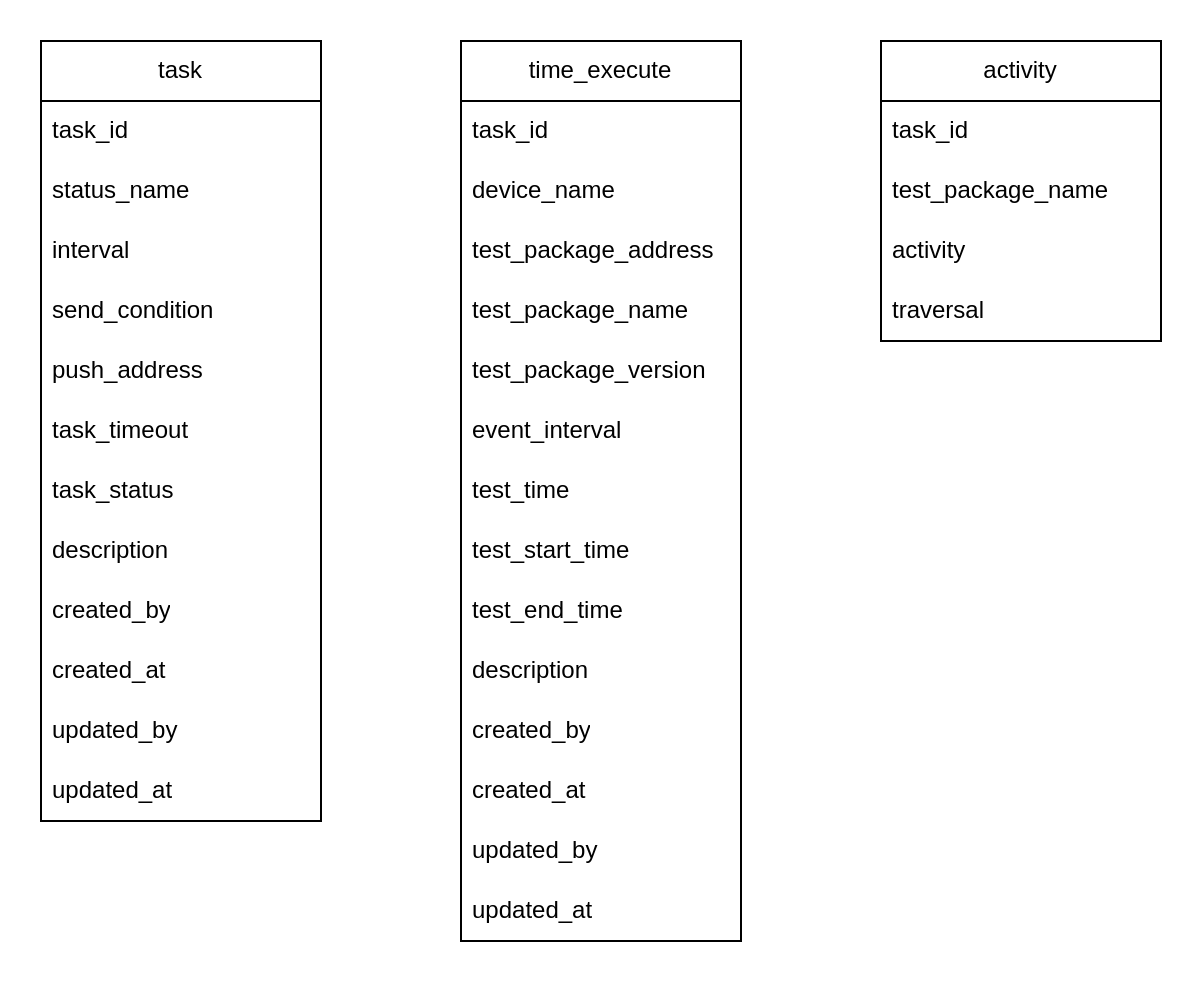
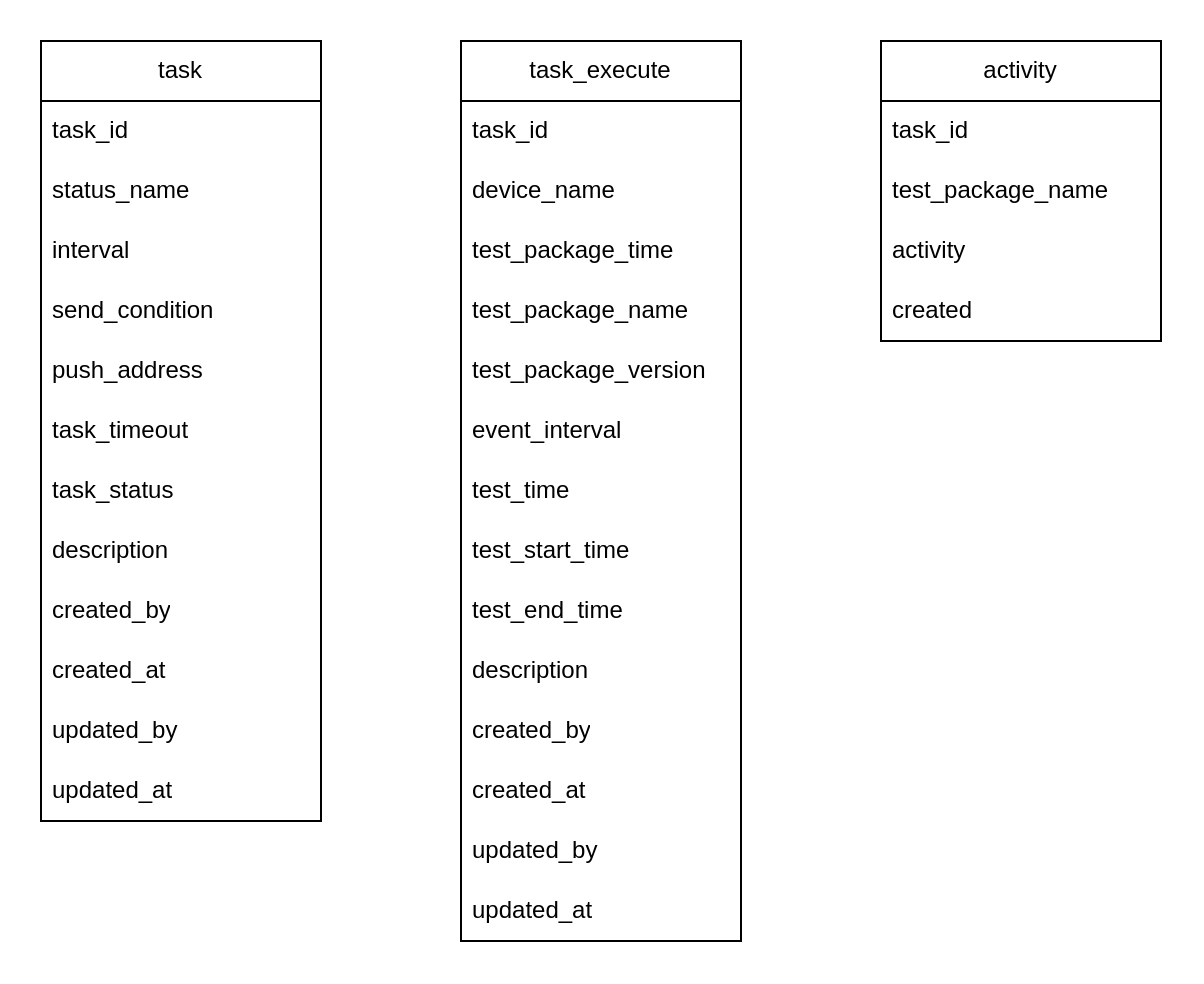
  <mxCell id="0" />
  <mxCell id="1" parent="0" />
  <mxCell id="2" value="task" style="swimlane;fontStyle=0;childLayout=stackLayout;horizontal=1;startSize=30;horizontalStack=0;resizeParent=1;resizeParentMax=0;resizeLast=0;collapsible=1;marginBottom=0;whiteSpace=wrap;html=1;" vertex="1" parent="1"><mxGeometry x="20" y="20" width="140" height="390" as="geometry" /></mxCell>
  <mxCell id="3" value="task_id" style="text;strokeColor=none;fillColor=none;align=left;verticalAlign=middle;spacingLeft=4;spacingRight=4;overflow=hidden;points=[[0,0.5],[1,0.5]];portConstraint=eastwest;rotatable=0;whiteSpace=wrap;html=1;" vertex="1" parent="2"><mxGeometry y="30" width="140" height="30" as="geometry" /></mxCell>
  <mxCell id="4" value="status_name" style="text;strokeColor=none;fillColor=none;align=left;verticalAlign=middle;spacingLeft=4;spacingRight=4;overflow=hidden;points=[[0,0.5],[1,0.5]];portConstraint=eastwest;rotatable=0;whiteSpace=wrap;html=1;" vertex="1" parent="2"><mxGeometry y="60" width="140" height="30" as="geometry" /></mxCell>
  <mxCell id="5" value="interval" style="text;strokeColor=none;fillColor=none;align=left;verticalAlign=middle;spacingLeft=4;spacingRight=4;overflow=hidden;points=[[0,0.5],[1,0.5]];portConstraint=eastwest;rotatable=0;whiteSpace=wrap;html=1;" vertex="1" parent="2"><mxGeometry y="90" width="140" height="30" as="geometry" /></mxCell>
  <mxCell id="6" value="send_condition" style="text;strokeColor=none;fillColor=none;align=left;verticalAlign=middle;spacingLeft=4;spacingRight=4;overflow=hidden;points=[[0,0.5],[1,0.5]];portConstraint=eastwest;rotatable=0;whiteSpace=wrap;html=1;" vertex="1" parent="2"><mxGeometry y="120" width="140" height="30" as="geometry" /></mxCell>
  <mxCell id="7" value="push_address" style="text;strokeColor=none;fillColor=none;align=left;verticalAlign=middle;spacingLeft=4;spacingRight=4;overflow=hidden;points=[[0,0.5],[1,0.5]];portConstraint=eastwest;rotatable=0;whiteSpace=wrap;html=1;" vertex="1" parent="2"><mxGeometry y="150" width="140" height="30" as="geometry" /></mxCell>
  <mxCell id="8" value="task_timeout" style="text;strokeColor=none;fillColor=none;align=left;verticalAlign=middle;spacingLeft=4;spacingRight=4;overflow=hidden;points=[[0,0.5],[1,0.5]];portConstraint=eastwest;rotatable=0;whiteSpace=wrap;html=1;" vertex="1" parent="2"><mxGeometry y="180" width="140" height="30" as="geometry" /></mxCell>
  <mxCell id="9" value="task_status" style="text;strokeColor=none;fillColor=none;align=left;verticalAlign=middle;spacingLeft=4;spacingRight=4;overflow=hidden;points=[[0,0.5],[1,0.5]];portConstraint=eastwest;rotatable=0;whiteSpace=wrap;html=1;" vertex="1" parent="2"><mxGeometry y="210" width="140" height="30" as="geometry" /></mxCell>
  <mxCell id="10" value="description" style="text;strokeColor=none;fillColor=none;align=left;verticalAlign=middle;spacingLeft=4;spacingRight=4;overflow=hidden;points=[[0,0.5],[1,0.5]];portConstraint=eastwest;rotatable=0;whiteSpace=wrap;html=1;" vertex="1" parent="2"><mxGeometry y="240" width="140" height="30" as="geometry" /></mxCell>
  <mxCell id="11" value="created_by" style="text;strokeColor=none;fillColor=none;align=left;verticalAlign=middle;spacingLeft=4;spacingRight=4;overflow=hidden;points=[[0,0.5],[1,0.5]];portConstraint=eastwest;rotatable=0;whiteSpace=wrap;html=1;" vertex="1" parent="2"><mxGeometry y="270" width="140" height="30" as="geometry" /></mxCell>
  <mxCell id="12" value="created_at" style="text;strokeColor=none;fillColor=none;align=left;verticalAlign=middle;spacingLeft=4;spacingRight=4;overflow=hidden;points=[[0,0.5],[1,0.5]];portConstraint=eastwest;rotatable=0;whiteSpace=wrap;html=1;" vertex="1" parent="2"><mxGeometry y="300" width="140" height="30" as="geometry" /></mxCell>
  <mxCell id="13" value="updated_by" style="text;strokeColor=none;fillColor=none;align=left;verticalAlign=middle;spacingLeft=4;spacingRight=4;overflow=hidden;points=[[0,0.5],[1,0.5]];portConstraint=eastwest;rotatable=0;whiteSpace=wrap;html=1;" vertex="1" parent="2"><mxGeometry y="330" width="140" height="30" as="geometry" /></mxCell>
  <mxCell id="14" value="updated_at" style="text;strokeColor=none;fillColor=none;align=left;verticalAlign=middle;spacingLeft=4;spacingRight=4;overflow=hidden;points=[[0,0.5],[1,0.5]];portConstraint=eastwest;rotatable=0;whiteSpace=wrap;html=1;" vertex="1" parent="2"><mxGeometry y="360" width="140" height="30" as="geometry" /></mxCell>
- <mxCell id="15" value="time_execute" style="swimlane;fontStyle=0;childLayout=stackLayout;horizontal=1;startSize=30;horizontalStack=0;resizeParent=1;resizeParentMax=0;resizeLast=0;collapsible=1;marginBottom=0;whiteSpace=wrap;html=1;" vertex="1" parent="1"><mxGeometry x="230" y="20" width="140" height="450" as="geometry" /></mxCell>
+ <mxCell id="15" value="task_execute" style="swimlane;fontStyle=0;childLayout=stackLayout;horizontal=1;startSize=30;horizontalStack=0;resizeParent=1;resizeParentMax=0;resizeLast=0;collapsible=1;marginBottom=0;whiteSpace=wrap;html=1;" vertex="1" parent="1"><mxGeometry x="230" y="20" width="140" height="450" as="geometry" /></mxCell>
  <mxCell id="16" value="task_id" style="text;strokeColor=none;fillColor=none;align=left;verticalAlign=middle;spacingLeft=4;spacingRight=4;overflow=hidden;points=[[0,0.5],[1,0.5]];portConstraint=eastwest;rotatable=0;whiteSpace=wrap;html=1;" vertex="1" parent="15"><mxGeometry y="30" width="140" height="30" as="geometry" /></mxCell>
  <mxCell id="17" value="device_name" style="text;strokeColor=none;fillColor=none;align=left;verticalAlign=middle;spacingLeft=4;spacingRight=4;overflow=hidden;points=[[0,0.5],[1,0.5]];portConstraint=eastwest;rotatable=0;whiteSpace=wrap;html=1;" vertex="1" parent="15"><mxGeometry y="60" width="140" height="30" as="geometry" /></mxCell>
- <mxCell id="18" value="test_package_address" style="text;strokeColor=none;fillColor=none;align=left;verticalAlign=middle;spacingLeft=4;spacingRight=4;overflow=hidden;points=[[0,0.5],[1,0.5]];portConstraint=eastwest;rotatable=0;whiteSpace=wrap;html=1;" vertex="1" parent="15"><mxGeometry y="90" width="140" height="30" as="geometry" /></mxCell>
+ <mxCell id="18" value="test_package_time" style="text;strokeColor=none;fillColor=none;align=left;verticalAlign=middle;spacingLeft=4;spacingRight=4;overflow=hidden;points=[[0,0.5],[1,0.5]];portConstraint=eastwest;rotatable=0;whiteSpace=wrap;html=1;" vertex="1" parent="15"><mxGeometry y="90" width="140" height="30" as="geometry" /></mxCell>
  <mxCell id="19" value="test_package_name" style="text;strokeColor=none;fillColor=none;align=left;verticalAlign=middle;spacingLeft=4;spacingRight=4;overflow=hidden;points=[[0,0.5],[1,0.5]];portConstraint=eastwest;rotatable=0;whiteSpace=wrap;html=1;" vertex="1" parent="15"><mxGeometry y="120" width="140" height="30" as="geometry" /></mxCell>
  <mxCell id="20" value="test_package_version" style="text;strokeColor=none;fillColor=none;align=left;verticalAlign=middle;spacingLeft=4;spacingRight=4;overflow=hidden;points=[[0,0.5],[1,0.5]];portConstraint=eastwest;rotatable=0;whiteSpace=wrap;html=1;" vertex="1" parent="15"><mxGeometry y="150" width="140" height="30" as="geometry" /></mxCell>
  <mxCell id="21" value="event_interval" style="text;strokeColor=none;fillColor=none;align=left;verticalAlign=middle;spacingLeft=4;spacingRight=4;overflow=hidden;points=[[0,0.5],[1,0.5]];portConstraint=eastwest;rotatable=0;whiteSpace=wrap;html=1;" vertex="1" parent="15"><mxGeometry y="180" width="140" height="30" as="geometry" /></mxCell>
  <mxCell id="22" value="test_time" style="text;strokeColor=none;fillColor=none;align=left;verticalAlign=middle;spacingLeft=4;spacingRight=4;overflow=hidden;points=[[0,0.5],[1,0.5]];portConstraint=eastwest;rotatable=0;whiteSpace=wrap;html=1;" vertex="1" parent="15"><mxGeometry y="210" width="140" height="30" as="geometry" /></mxCell>
  <mxCell id="23" value="test_start_time" style="text;strokeColor=none;fillColor=none;align=left;verticalAlign=middle;spacingLeft=4;spacingRight=4;overflow=hidden;points=[[0,0.5],[1,0.5]];portConstraint=eastwest;rotatable=0;whiteSpace=wrap;html=1;" vertex="1" parent="15"><mxGeometry y="240" width="140" height="30" as="geometry" /></mxCell>
  <mxCell id="24" value="test_end_time" style="text;strokeColor=none;fillColor=none;align=left;verticalAlign=middle;spacingLeft=4;spacingRight=4;overflow=hidden;points=[[0,0.5],[1,0.5]];portConstraint=eastwest;rotatable=0;whiteSpace=wrap;html=1;" vertex="1" parent="15"><mxGeometry y="270" width="140" height="30" as="geometry" /></mxCell>
  <mxCell id="25" value="description" style="text;strokeColor=none;fillColor=none;align=left;verticalAlign=middle;spacingLeft=4;spacingRight=4;overflow=hidden;points=[[0,0.5],[1,0.5]];portConstraint=eastwest;rotatable=0;whiteSpace=wrap;html=1;" vertex="1" parent="15"><mxGeometry y="300" width="140" height="30" as="geometry" /></mxCell>
  <mxCell id="26" value="created_by" style="text;strokeColor=none;fillColor=none;align=left;verticalAlign=middle;spacingLeft=4;spacingRight=4;overflow=hidden;points=[[0,0.5],[1,0.5]];portConstraint=eastwest;rotatable=0;whiteSpace=wrap;html=1;" vertex="1" parent="15"><mxGeometry y="330" width="140" height="30" as="geometry" /></mxCell>
  <mxCell id="27" value="created_at" style="text;strokeColor=none;fillColor=none;align=left;verticalAlign=middle;spacingLeft=4;spacingRight=4;overflow=hidden;points=[[0,0.5],[1,0.5]];portConstraint=eastwest;rotatable=0;whiteSpace=wrap;html=1;" vertex="1" parent="15"><mxGeometry y="360" width="140" height="30" as="geometry" /></mxCell>
  <mxCell id="28" value="updated_by" style="text;strokeColor=none;fillColor=none;align=left;verticalAlign=middle;spacingLeft=4;spacingRight=4;overflow=hidden;points=[[0,0.5],[1,0.5]];portConstraint=eastwest;rotatable=0;whiteSpace=wrap;html=1;" vertex="1" parent="15"><mxGeometry y="390" width="140" height="30" as="geometry" /></mxCell>
  <mxCell id="29" value="updated_at" style="text;strokeColor=none;fillColor=none;align=left;verticalAlign=middle;spacingLeft=4;spacingRight=4;overflow=hidden;points=[[0,0.5],[1,0.5]];portConstraint=eastwest;rotatable=0;whiteSpace=wrap;html=1;" vertex="1" parent="15"><mxGeometry y="420" width="140" height="30" as="geometry" /></mxCell>
  <mxCell id="30" value="activity" style="swimlane;fontStyle=0;childLayout=stackLayout;horizontal=1;startSize=30;horizontalStack=0;resizeParent=1;resizeParentMax=0;resizeLast=0;collapsible=1;marginBottom=0;whiteSpace=wrap;html=1;" vertex="1" parent="1"><mxGeometry x="440" y="20" width="140" height="150" as="geometry" /></mxCell>
  <mxCell id="31" value="task_id" style="text;strokeColor=none;fillColor=none;align=left;verticalAlign=middle;spacingLeft=4;spacingRight=4;overflow=hidden;points=[[0,0.5],[1,0.5]];portConstraint=eastwest;rotatable=0;whiteSpace=wrap;html=1;" vertex="1" parent="30"><mxGeometry y="30" width="140" height="30" as="geometry" /></mxCell>
  <mxCell id="32" value="test_package_name" style="text;strokeColor=none;fillColor=none;align=left;verticalAlign=middle;spacingLeft=4;spacingRight=4;overflow=hidden;points=[[0,0.5],[1,0.5]];portConstraint=eastwest;rotatable=0;whiteSpace=wrap;html=1;" vertex="1" parent="30"><mxGeometry y="60" width="140" height="30" as="geometry" /></mxCell>
  <mxCell id="33" value="activity" style="text;strokeColor=none;fillColor=none;align=left;verticalAlign=middle;spacingLeft=4;spacingRight=4;overflow=hidden;points=[[0,0.5],[1,0.5]];portConstraint=eastwest;rotatable=0;whiteSpace=wrap;html=1;" vertex="1" parent="30"><mxGeometry y="90" width="140" height="30" as="geometry" /></mxCell>
- <mxCell id="34" value="traversal" style="text;strokeColor=none;fillColor=none;align=left;verticalAlign=middle;spacingLeft=4;spacingRight=4;overflow=hidden;points=[[0,0.5],[1,0.5]];portConstraint=eastwest;rotatable=0;whiteSpace=wrap;html=1;" vertex="1" parent="30"><mxGeometry y="120" width="140" height="30" as="geometry" /></mxCell>
+ <mxCell id="34" value="created" style="text;strokeColor=none;fillColor=none;align=left;verticalAlign=middle;spacingLeft=4;spacingRight=4;overflow=hidden;points=[[0,0.5],[1,0.5]];portConstraint=eastwest;rotatable=0;whiteSpace=wrap;html=1;" vertex="1" parent="30"><mxGeometry y="120" width="140" height="30" as="geometry" /></mxCell>
